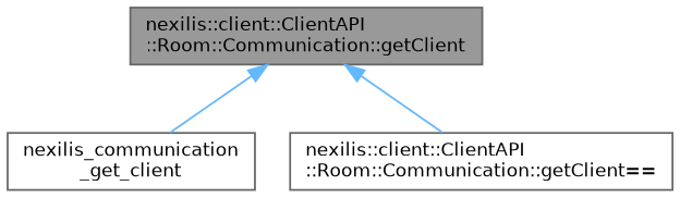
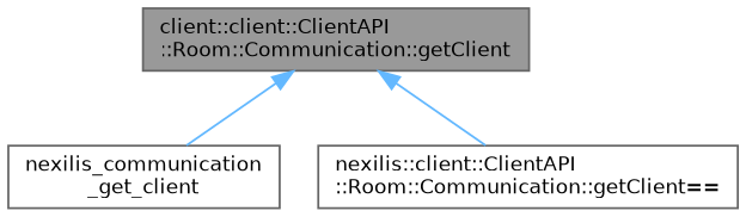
  digraph {
    rankdir=TB
    node [color=grey40 fillcolor=white fontname=Helvetica fontsize=10 shape=box style=filled]
    edge [color=steelblue1 dir=back fontname=Helvetica fontsize=10 labelfontname=Helvetica labelfontsize=10 style=solid]
-   n1 [color=gray40 fillcolor=grey60 fontcolor=black height=0.2 label="nexilis::client::ClientAPI\l::Room::Communication::getClient" width=0.4]
+   n1 [color=gray40 fillcolor=grey60 fontcolor=black height=0.2 label="client::client::ClientAPI\l::Room::Communication::getClient" width=0.4]
    n2 [height=0.2 label="nexilis_communication\l_get_client" width=0.4]
    n3 [height=0.2 label="nexilis::client::ClientAPI\l::Room::Communication::getClient==" width=0.4]
    n1 -> n2
    n1 -> n3
  }
